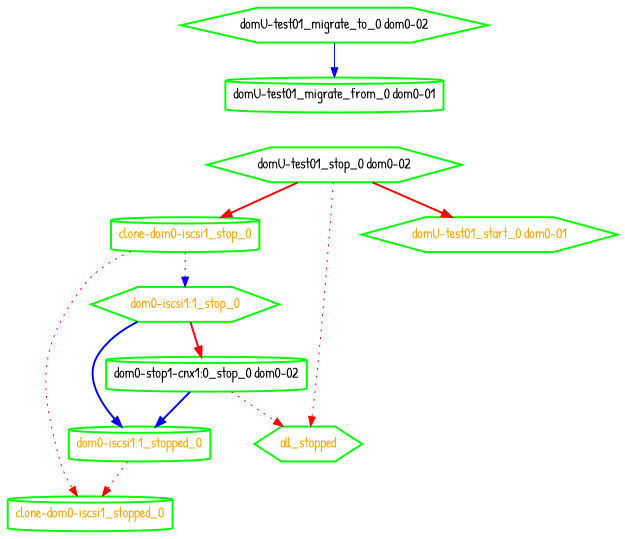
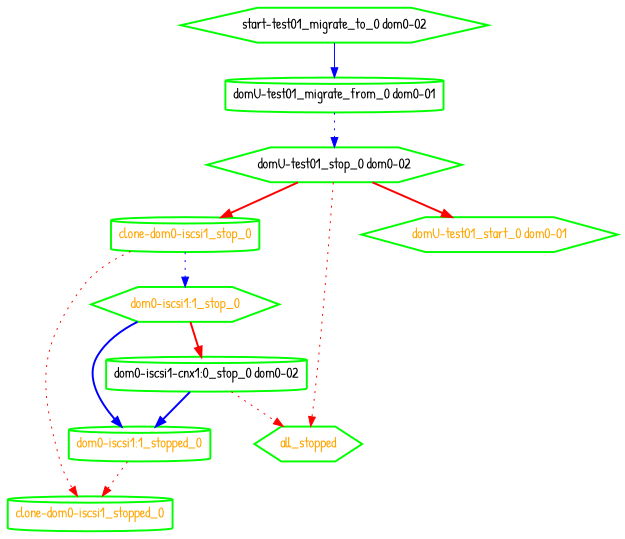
  digraph {
    fontname="Patrick Hand"
    node [color=green fontcolor=orange fontname="Patrick Hand" shape=cylinder style=bold]
    edge [color=red fontname="Patrick Hand" style=dotted]
    "clone-dom0-iscsi1_stop_0"
    "clone-dom0-iscsi1_stopped_0"
    "dom0-iscsi1:1_stop_0" [shape=hexagon]
-   "dom0-iscsi1-cnx1:0_stop_0 dom0-02" [fontcolor=black label="dom0-stop1-cnx1:0_stop_0 dom0-02"]
+   "dom0-iscsi1-cnx1:0_stop_0 dom0-02" [fontcolor=black]
    "dom0-iscsi1:1_stopped_0"
    all_stopped [shape=hexagon]
    "domU-test01_migrate_from_0 dom0-01" [fontcolor=black]
    "domU-test01_stop_0 dom0-02" [fontcolor=black shape=hexagon]
    "domU-test01_start_0 dom0-01" [shape=hexagon]
-   "domU-test01_migrate_to_0 dom0-02" [fontcolor=black shape=hexagon]
+   "domU-test01_migrate_to_0 dom0-02" [fontcolor=black shape=hexagon label="start-test01_migrate_to_0 dom0-02"]
    "clone-dom0-iscsi1_stop_0" -> "clone-dom0-iscsi1_stopped_0"
    "clone-dom0-iscsi1_stop_0" -> "dom0-iscsi1:1_stop_0" [color=blue]
    "dom0-iscsi1:1_stop_0" -> "dom0-iscsi1-cnx1:0_stop_0 dom0-02" [style=bold]
    "dom0-iscsi1:1_stop_0" -> "dom0-iscsi1:1_stopped_0" [color=blue style=bold]
    "dom0-iscsi1-cnx1:0_stop_0 dom0-02" -> "dom0-iscsi1:1_stopped_0" [color=blue style=bold]
    "dom0-iscsi1-cnx1:0_stop_0 dom0-02" -> all_stopped
    "dom0-iscsi1:1_stopped_0" -> "clone-dom0-iscsi1_stopped_0"
+   "domU-test01_migrate_from_0 dom0-01" -> "domU-test01_stop_0 dom0-02" [color=blue]
    "domU-test01_stop_0 dom0-02" -> "clone-dom0-iscsi1_stop_0" [style=bold]
    "domU-test01_stop_0 dom0-02" -> all_stopped
    "domU-test01_stop_0 dom0-02" -> "domU-test01_start_0 dom0-01" [style=bold]
    "domU-test01_migrate_to_0 dom0-02" -> "domU-test01_migrate_from_0 dom0-01" [color=blue style=solid]
  }
